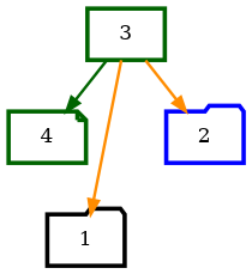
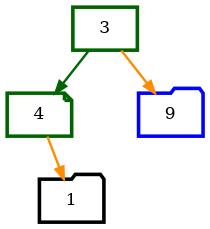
  digraph {
    node [color=darkgreen penwidth=3 shape=folder]
    edge [color=darkorange penwidth=2]
    n1 [label=4 shape=note]
    n2 [color=black label=1]
-   n3 [color=blue label=2]
+   n3 [color=blue label=9]
    n4 [label=3 shape=box]
    n4 -> n1 [color=darkgreen]
-   n4 -> n2
+   n1 -> n2
    n4 -> n3
  }
